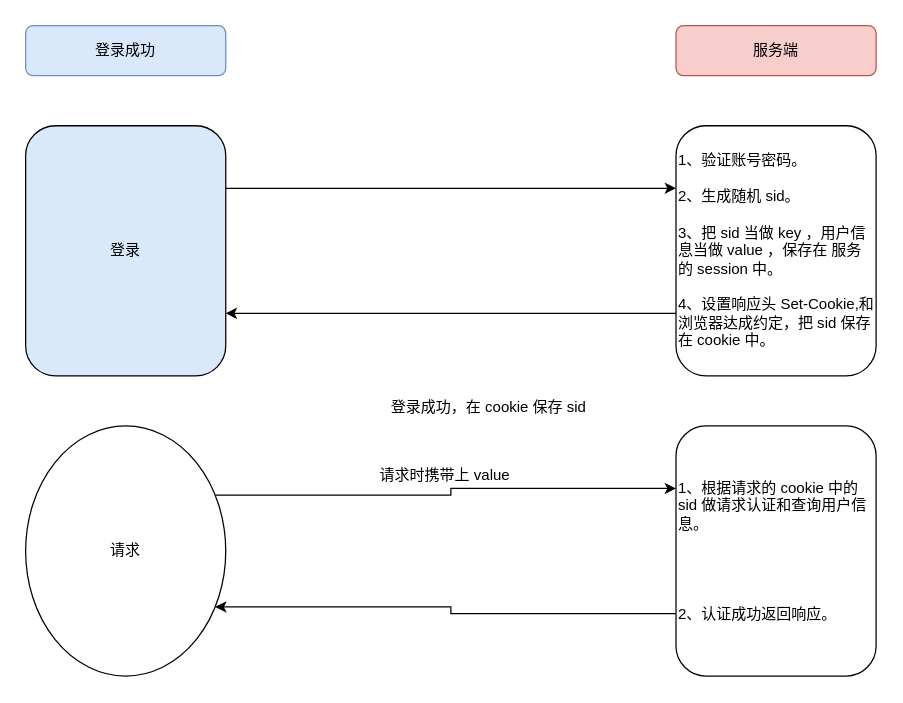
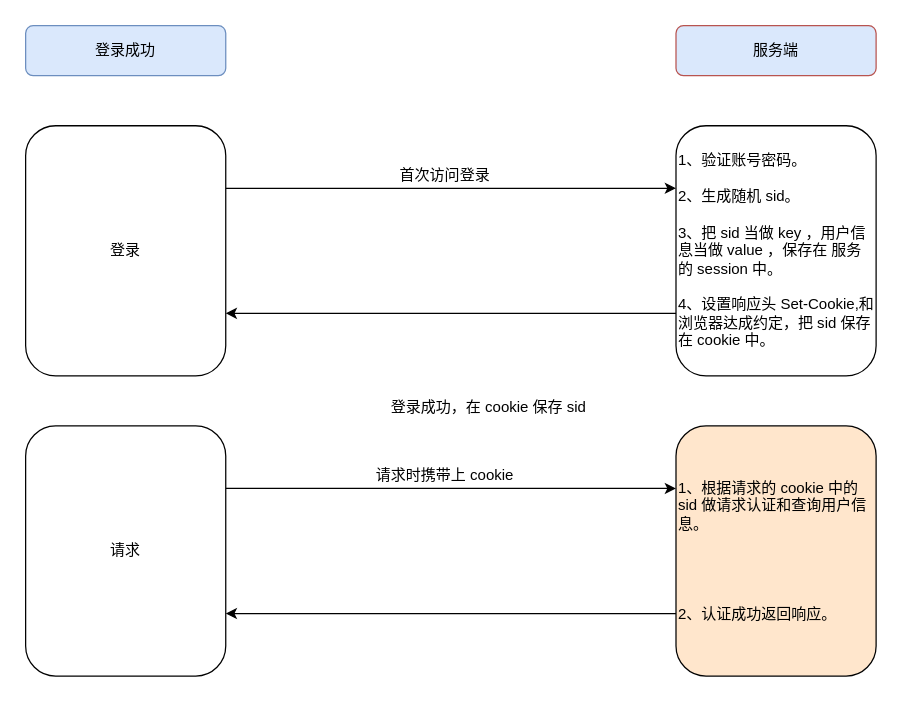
  <mxCell id="0" />
  <mxCell id="1" parent="0" />
  <mxCell id="2" value="登录成功" style="rounded=1;whiteSpace=wrap;html=1;fillColor=#dae8fc;strokeColor=#6c8ebf;" parent="1" vertex="1"><mxGeometry x="20" y="20" width="160" height="40" as="geometry" /></mxCell>
- <mxCell id="3" value="服务端" style="rounded=1;whiteSpace=wrap;html=1;fillColor=#f8cecc;strokeColor=#b85450;" parent="1" vertex="1"><mxGeometry x="540" y="20" width="160" height="40" as="geometry" /></mxCell>
+ <mxCell id="3" value="服务端" style="rounded=1;whiteSpace=wrap;html=1;fillColor=#dae8fc;strokeColor=#b85450;" parent="1" vertex="1"><mxGeometry x="540" y="20" width="160" height="40" as="geometry" /></mxCell>
  <mxCell id="4" style="edgeStyle=orthogonalEdgeStyle;rounded=0;orthogonalLoop=1;jettySize=auto;html=1;exitX=1;exitY=0.25;exitDx=0;exitDy=0;entryX=0;entryY=0.25;entryDx=0;entryDy=0;" parent="1" source="5" target="7" edge="1"><mxGeometry relative="1" as="geometry" /></mxCell>
- <mxCell id="5" value="登录" style="rounded=1;whiteSpace=wrap;html=1;fillColor=#dae8fc;" parent="1" vertex="1"><mxGeometry x="20" y="100" width="160" height="200" as="geometry" /></mxCell>
+ <mxCell id="5" value="登录" style="rounded=1;whiteSpace=wrap;html=1;" parent="1" vertex="1"><mxGeometry x="20" y="100" width="160" height="200" as="geometry" /></mxCell>
  <mxCell id="6" style="edgeStyle=orthogonalEdgeStyle;rounded=0;orthogonalLoop=1;jettySize=auto;html=1;exitX=0;exitY=0.75;exitDx=0;exitDy=0;entryX=1;entryY=0.75;entryDx=0;entryDy=0;" parent="1" source="7" target="5" edge="1"><mxGeometry relative="1" as="geometry" /></mxCell>
  <mxCell id="7" value="1、验证账号密码。&lt;br&gt;&lt;br&gt;2、生成随机 sid。&lt;br&gt;&lt;br&gt;3、把 sid 当做 key ，用户信息当做 value ，保存在 服务的 session 中。&lt;br&gt;&lt;br&gt;4、设置响应头 Set-Cookie,和浏览器达成约定，把 sid 保存在 cookie 中。" style="rounded=1;whiteSpace=wrap;html=1;align=left;" parent="1" vertex="1"><mxGeometry x="540" y="100" width="160" height="200" as="geometry" /></mxCell>
+ <mxCell id="8" value="首次访问登录" style="text;html=1;align=center;verticalAlign=middle;resizable=0;points=[];autosize=1;" parent="1" vertex="1"><mxGeometry x="310" y="130" width="90" height="20" as="geometry" /></mxCell>
  <mxCell id="9" value="登录成功，在 cookie 保存 sid" style="text;html=1;align=center;verticalAlign=middle;resizable=0;points=[];autosize=1;" parent="1" vertex="1"><mxGeometry x="305" y="315" width="170" height="20" as="geometry" /></mxCell>
  <mxCell id="10" style="edgeStyle=orthogonalEdgeStyle;rounded=0;orthogonalLoop=1;jettySize=auto;html=1;exitX=1;exitY=0.25;exitDx=0;exitDy=0;entryX=0;entryY=0.25;entryDx=0;entryDy=0;" parent="1" source="11" target="13" edge="1"><mxGeometry relative="1" as="geometry" /></mxCell>
- <mxCell id="11" value="请求" style="ellipse;whiteSpace=wrap;html=1;" parent="1" vertex="1"><mxGeometry x="20" y="340" width="160" height="200" as="geometry" /></mxCell>
+ <mxCell id="11" value="请求" style="rounded=1;whiteSpace=wrap;html=1;" parent="1" vertex="1"><mxGeometry x="20" y="340" width="160" height="200" as="geometry" /></mxCell>
  <mxCell id="12" style="edgeStyle=orthogonalEdgeStyle;rounded=0;orthogonalLoop=1;jettySize=auto;html=1;exitX=0;exitY=0.75;exitDx=0;exitDy=0;entryX=1;entryY=0.75;entryDx=0;entryDy=0;" parent="1" source="13" target="11" edge="1"><mxGeometry relative="1" as="geometry" /></mxCell>
- <mxCell id="13" value="1、根据请求的 cookie 中的 sid 做请求认证和查询用户信息。&lt;br&gt;&lt;br&gt;&lt;br&gt;&lt;br&gt;&lt;br&gt;2、认证成功返回响应。" style="rounded=1;whiteSpace=wrap;html=1;align=left;" parent="1" vertex="1"><mxGeometry x="540" y="340" width="160" height="200" as="geometry" /></mxCell>
- <mxCell id="14" value="请求时携带上 value" style="text;html=1;align=center;verticalAlign=middle;resizable=0;points=[];autosize=1;" parent="1" vertex="1"><mxGeometry x="290" y="370" width="130" height="20" as="geometry" /></mxCell>
+ <mxCell id="13" value="1、根据请求的 cookie 中的 sid 做请求认证和查询用户信息。&lt;br&gt;&lt;br&gt;&lt;br&gt;&lt;br&gt;&lt;br&gt;2、认证成功返回响应。" style="rounded=1;whiteSpace=wrap;html=1;align=left;fillColor=#ffe6cc;" parent="1" vertex="1"><mxGeometry x="540" y="340" width="160" height="200" as="geometry" /></mxCell>
+ <mxCell id="14" value="请求时携带上 cookie" style="text;html=1;align=center;verticalAlign=middle;resizable=0;points=[];autosize=1;" parent="1" vertex="1"><mxGeometry x="290" y="370" width="130" height="20" as="geometry" /></mxCell>
